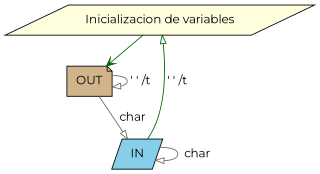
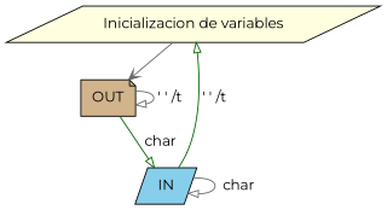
  digraph {
    fontname=Montserrat
    node [fontname=Montserrat shape=parallelogram style=filled]
    edge [arrowhead=onormal color=gray40 fontname=Montserrat]
    n1 [fillcolor=lightyellow label="Inicializacion de variables"]
    n2 [fillcolor=tan label=OUT shape=note]
    n3 [fillcolor=skyblue label=IN]
-   n1 -> n2 [arrowhead=vee color=darkgreen]
+   n1 -> n2 [arrowhead=vee]
    n2 -> n2 [label=" ' ' /t "]
-   n2 -> n3 [label=" char  "]
+   n2 -> n3 [color=darkgreen label=" char  "]
    n3 -> n1 [color=darkgreen label=" ' ' /t "]
    n3 -> n3 [label="  char"]
  }
